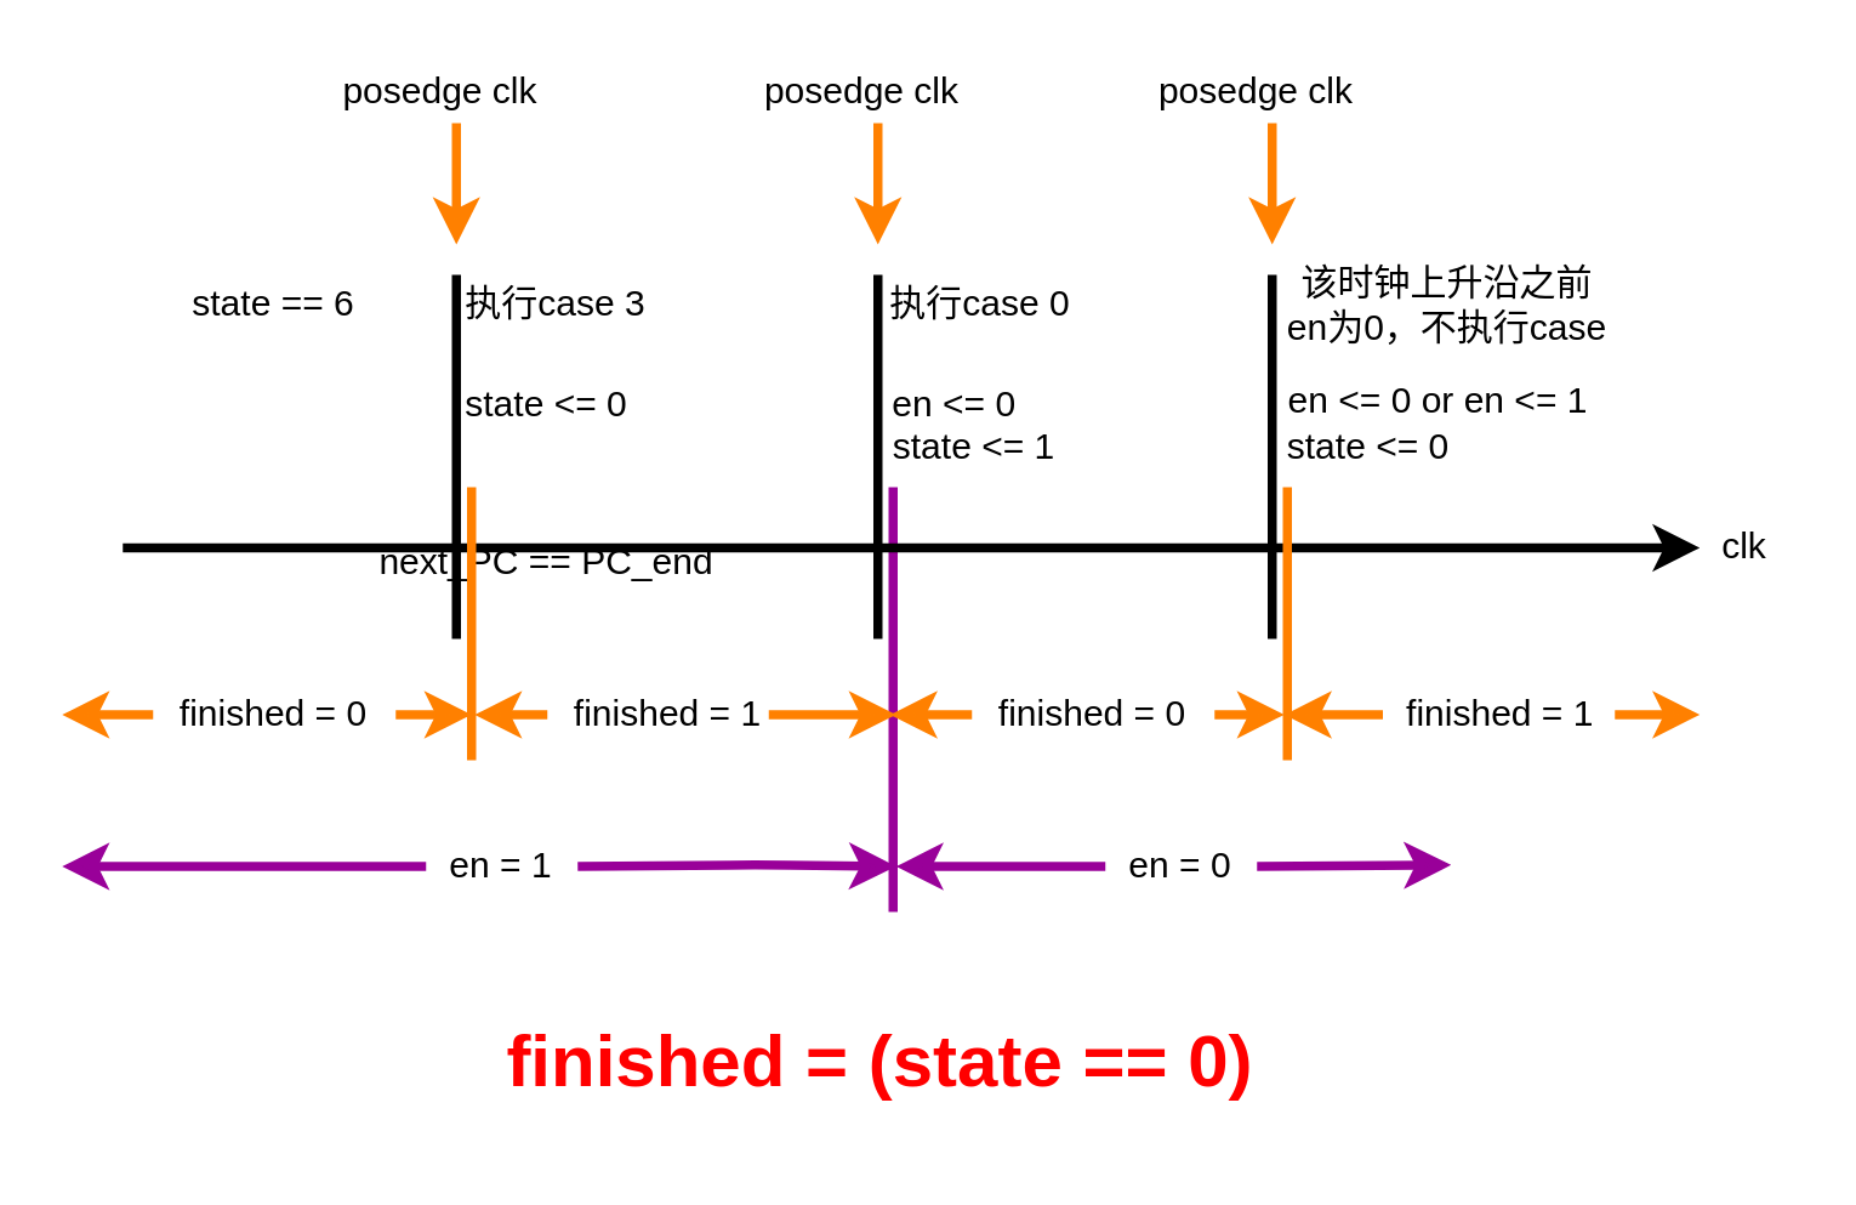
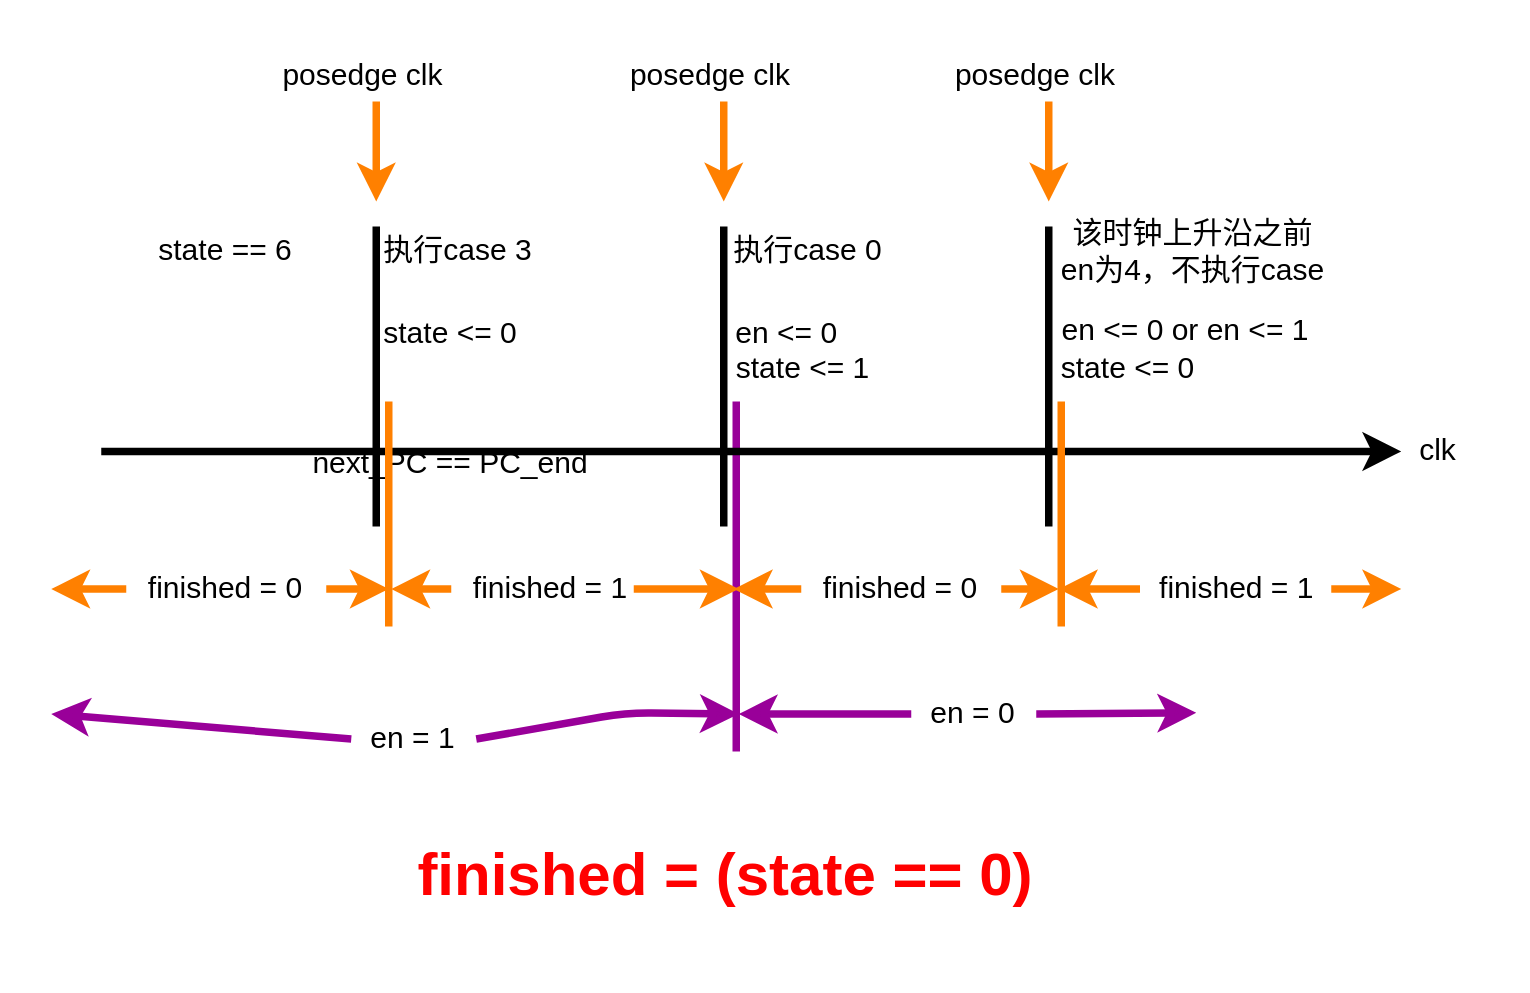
  <mxCell id="0" />
  <mxCell id="1" parent="0" />
  <mxCell id="2" value="" style="endArrow=none;html=1;strokeColor=#000000;strokeWidth=3;" parent="1" edge="1"><mxGeometry width="50" height="50" relative="1" as="geometry"><mxPoint x="150" y="210" as="sourcePoint" /><mxPoint x="150" y="90" as="targetPoint" /></mxGeometry></mxCell>
  <mxCell id="3" value="&lt;font color=&quot;#000000&quot;&gt;state == 6&lt;/font&gt;" style="text;html=1;strokeColor=none;fillColor=none;align=center;verticalAlign=middle;whiteSpace=wrap;rounded=0;" parent="1" vertex="1"><mxGeometry x="60" y="90" width="60" height="20" as="geometry" /></mxCell>
  <mxCell id="4" value="&lt;font color=&quot;#000000&quot;&gt;next_PC == PC_end&lt;/font&gt;" style="text;html=1;strokeColor=none;fillColor=none;align=center;verticalAlign=middle;whiteSpace=wrap;rounded=0;" parent="1" vertex="1"><mxGeometry x="120" y="175" width="120" height="20" as="geometry" /></mxCell>
  <mxCell id="5" value="&lt;font color=&quot;#000000&quot;&gt;posedge clk&lt;/font&gt;" style="text;html=1;strokeColor=none;fillColor=none;align=center;verticalAlign=middle;whiteSpace=wrap;rounded=0;" parent="1" vertex="1"><mxGeometry x="100" y="20" width="90" height="20" as="geometry" /></mxCell>
  <mxCell id="6" value="&lt;font color=&quot;#000000&quot;&gt;state &amp;lt;= 0&lt;/font&gt;" style="text;html=1;strokeColor=none;fillColor=none;align=center;verticalAlign=middle;whiteSpace=wrap;rounded=0;" parent="1" vertex="1"><mxGeometry x="150" y="123" width="60" height="20" as="geometry" /></mxCell>
  <mxCell id="7" value="" style="endArrow=classic;html=1;strokeWidth=3;strokeColor=#FF8000;" parent="1" edge="1"><mxGeometry width="50" height="50" relative="1" as="geometry"><mxPoint x="150" y="40" as="sourcePoint" /><mxPoint x="150" y="80" as="targetPoint" /></mxGeometry></mxCell>
  <mxCell id="8" value="" style="endArrow=none;html=1;strokeColor=#000000;strokeWidth=3;" parent="1" edge="1"><mxGeometry width="50" height="50" relative="1" as="geometry"><mxPoint x="289" y="210" as="sourcePoint" /><mxPoint x="289" y="90" as="targetPoint" /></mxGeometry></mxCell>
  <mxCell id="9" value="&lt;font color=&quot;#000000&quot;&gt;posedge clk&lt;/font&gt;" style="text;html=1;strokeColor=none;fillColor=none;align=center;verticalAlign=middle;whiteSpace=wrap;rounded=0;" parent="1" vertex="1"><mxGeometry x="239" y="20" width="90" height="20" as="geometry" /></mxCell>
  <mxCell id="10" value="" style="endArrow=classic;html=1;strokeWidth=3;strokeColor=#FF8000;" parent="1" edge="1"><mxGeometry width="50" height="50" relative="1" as="geometry"><mxPoint x="289" y="40" as="sourcePoint" /><mxPoint x="289" y="80" as="targetPoint" /></mxGeometry></mxCell>
  <mxCell id="11" value="" style="endArrow=none;html=1;strokeColor=#000000;strokeWidth=3;" parent="1" edge="1"><mxGeometry width="50" height="50" relative="1" as="geometry"><mxPoint x="419" y="210" as="sourcePoint" /><mxPoint x="419" y="90" as="targetPoint" /></mxGeometry></mxCell>
  <mxCell id="12" value="&lt;font color=&quot;#000000&quot;&gt;posedge clk&lt;/font&gt;" style="text;html=1;strokeColor=none;fillColor=none;align=center;verticalAlign=middle;whiteSpace=wrap;rounded=0;" parent="1" vertex="1"><mxGeometry x="369" y="20" width="90" height="20" as="geometry" /></mxCell>
  <mxCell id="13" value="" style="endArrow=classic;html=1;strokeWidth=3;strokeColor=#FF8000;" parent="1" edge="1"><mxGeometry width="50" height="50" relative="1" as="geometry"><mxPoint x="419" y="40" as="sourcePoint" /><mxPoint x="419" y="80" as="targetPoint" /></mxGeometry></mxCell>
  <mxCell id="14" value="&lt;font color=&quot;#000000&quot;&gt;state &amp;lt;= 0&lt;/font&gt;" style="text;html=1;strokeColor=none;fillColor=none;align=center;verticalAlign=middle;whiteSpace=wrap;rounded=0;" parent="1" vertex="1"><mxGeometry x="421" y="137" width="60" height="20" as="geometry" /></mxCell>
  <mxCell id="15" value="&lt;font color=&quot;#000000&quot;&gt;en &amp;lt;= 0&lt;/font&gt;" style="text;html=1;strokeColor=none;fillColor=none;align=center;verticalAlign=middle;whiteSpace=wrap;rounded=0;" parent="1" vertex="1"><mxGeometry x="284" y="123" width="61" height="20" as="geometry" /></mxCell>
- <mxCell id="16" value="&lt;font style=&quot;font-size: 12px&quot; color=&quot;#000000&quot;&gt;en = 1&lt;/font&gt;" style="text;html=1;strokeColor=none;fillColor=none;align=center;verticalAlign=middle;whiteSpace=wrap;rounded=0;" parent="1" vertex="1"><mxGeometry x="140" y="270" width="50" height="30" as="geometry" /></mxCell>
+ <mxCell id="16" value="&lt;font style=&quot;font-size: 12px&quot; color=&quot;#000000&quot;&gt;en = 1&lt;/font&gt;" style="text;html=1;strokeColor=none;fillColor=none;align=center;verticalAlign=middle;whiteSpace=wrap;rounded=0;" parent="1" vertex="1"><mxGeometry x="140" y="280" width="50" height="30" as="geometry" /></mxCell>
  <mxCell id="17" value="&lt;font color=&quot;#000000&quot;&gt;state &amp;lt;= 1&lt;/font&gt;" style="text;html=1;strokeColor=none;fillColor=none;align=center;verticalAlign=middle;whiteSpace=wrap;rounded=0;" parent="1" vertex="1"><mxGeometry x="293" y="137" width="56" height="20" as="geometry" /></mxCell>
  <mxCell id="18" value="" style="endArrow=classic;html=1;strokeWidth=3;exitX=0;exitY=0.5;exitDx=0;exitDy=0;strokeColor=#990099;" parent="1" source="16" edge="1"><mxGeometry width="50" height="50" relative="1" as="geometry"><mxPoint x="130" y="285" as="sourcePoint" /><mxPoint x="20" y="285" as="targetPoint" /></mxGeometry></mxCell>
  <mxCell id="19" value="" style="endArrow=classic;html=1;strokeWidth=3;exitX=1;exitY=0.5;exitDx=0;exitDy=0;strokeColor=#990099;" parent="1" source="16" edge="1"><mxGeometry width="50" height="50" relative="1" as="geometry"><mxPoint x="195" y="285" as="sourcePoint" /><mxPoint x="295" y="285" as="targetPoint" /><Array as="points"><mxPoint x="250" y="284.5" /></Array></mxGeometry></mxCell>
  <mxCell id="20" value="&lt;font color=&quot;#000000&quot;&gt;en &amp;lt;= 0 or en &amp;lt;= 1&lt;/font&gt;" style="text;html=1;strokeColor=none;fillColor=none;align=center;verticalAlign=middle;whiteSpace=wrap;rounded=0;" parent="1" vertex="1"><mxGeometry x="420" y="122" width="108" height="20" as="geometry" /></mxCell>
  <mxCell id="21" value="&lt;font style=&quot;font-size: 12px&quot; color=&quot;#000000&quot;&gt;en = 0&lt;/font&gt;" style="text;html=1;strokeColor=none;fillColor=none;align=center;verticalAlign=middle;whiteSpace=wrap;rounded=0;" parent="1" vertex="1"><mxGeometry x="364" y="270" width="50" height="30" as="geometry" /></mxCell>
  <mxCell id="22" value="" style="endArrow=classic;html=1;strokeWidth=3;exitX=0;exitY=0.5;exitDx=0;exitDy=0;strokeColor=#990099;" parent="1" source="21" edge="1"><mxGeometry width="50" height="50" relative="1" as="geometry"><mxPoint x="357" y="284.5" as="sourcePoint" /><mxPoint x="295" y="285" as="targetPoint" /></mxGeometry></mxCell>
  <mxCell id="23" value="" style="endArrow=classic;html=1;strokeWidth=3;exitX=1;exitY=0.5;exitDx=0;exitDy=0;strokeColor=#990099;" parent="1" source="21" edge="1"><mxGeometry width="50" height="50" relative="1" as="geometry"><mxPoint x="440" y="285" as="sourcePoint" /><mxPoint x="478" y="284.5" as="targetPoint" /></mxGeometry></mxCell>
  <mxCell id="24" value="" style="endArrow=none;html=1;strokeWidth=3;strokeColor=#990099;" parent="1" edge="1"><mxGeometry width="50" height="50" relative="1" as="geometry"><mxPoint x="294" y="300" as="sourcePoint" /><mxPoint x="294" y="160" as="targetPoint" /></mxGeometry></mxCell>
  <mxCell id="25" value="&lt;font color=&quot;#000000&quot;&gt;执行case 0&lt;/font&gt;" style="text;html=1;strokeColor=none;fillColor=none;align=center;verticalAlign=middle;whiteSpace=wrap;rounded=0;" parent="1" vertex="1"><mxGeometry x="290" y="90" width="66" height="20" as="geometry" /></mxCell>
- <mxCell id="26" value="&lt;font color=&quot;#000000&quot;&gt;该时钟上升沿之前en为0，不执行case&lt;/font&gt;" style="text;html=1;strokeColor=none;fillColor=none;align=center;verticalAlign=middle;whiteSpace=wrap;rounded=0;" parent="1" vertex="1"><mxGeometry x="422" y="90" width="110" height="20" as="geometry" /></mxCell>
+ <mxCell id="26" value="&lt;font color=&quot;#000000&quot;&gt;该时钟上升沿之前en为4，不执行case&lt;/font&gt;" style="text;html=1;strokeColor=none;fillColor=none;align=center;verticalAlign=middle;whiteSpace=wrap;rounded=0;" parent="1" vertex="1"><mxGeometry x="422" y="90" width="110" height="20" as="geometry" /></mxCell>
  <mxCell id="27" value="" style="endArrow=classic;html=1;strokeWidth=3;strokeColor=#000000;" parent="1" target="28" edge="1"><mxGeometry width="50" height="50" relative="1" as="geometry"><mxPoint x="40" y="180" as="sourcePoint" /><mxPoint x="570" y="180" as="targetPoint" /></mxGeometry></mxCell>
  <mxCell id="28" value="&lt;font color=&quot;#000000&quot;&gt;clk&lt;/font&gt;" style="text;html=1;strokeColor=none;fillColor=none;align=center;verticalAlign=middle;whiteSpace=wrap;rounded=0;" parent="1" vertex="1"><mxGeometry x="560" y="170" width="30" height="20" as="geometry" /></mxCell>
  <mxCell id="29" value="&lt;font color=&quot;#000000&quot;&gt;执行case 3&lt;/font&gt;" style="text;html=1;strokeColor=none;fillColor=none;align=center;verticalAlign=middle;whiteSpace=wrap;rounded=0;" parent="1" vertex="1"><mxGeometry x="150" y="90" width="66" height="20" as="geometry" /></mxCell>
  <mxCell id="30" value="&lt;font style=&quot;font-size: 12px&quot; color=&quot;#000000&quot;&gt;finished = 0&lt;/font&gt;" style="text;html=1;strokeColor=none;fillColor=none;align=center;verticalAlign=middle;whiteSpace=wrap;rounded=0;" parent="1" vertex="1"><mxGeometry x="50" y="218.75" width="80" height="32.5" as="geometry" /></mxCell>
  <mxCell id="31" value="" style="endArrow=classic;html=1;strokeColor=#FF8000;strokeWidth=3;exitX=0;exitY=0.5;exitDx=0;exitDy=0;" parent="1" source="30" edge="1"><mxGeometry width="50" height="50" relative="1" as="geometry"><mxPoint x="50" y="236.5" as="sourcePoint" /><mxPoint x="20" y="235" as="targetPoint" /></mxGeometry></mxCell>
  <mxCell id="32" value="" style="endArrow=classic;html=1;strokeColor=#FF8000;strokeWidth=3;exitX=1;exitY=0.5;exitDx=0;exitDy=0;" parent="1" source="30" edge="1"><mxGeometry width="50" height="50" relative="1" as="geometry"><mxPoint x="115" y="235" as="sourcePoint" /><mxPoint x="155" y="235" as="targetPoint" /><Array as="points" /></mxGeometry></mxCell>
  <mxCell id="33" value="&lt;font style=&quot;font-size: 12px&quot; color=&quot;#000000&quot;&gt;finished = 0&lt;/font&gt;" style="text;html=1;strokeColor=none;fillColor=none;align=center;verticalAlign=middle;whiteSpace=wrap;rounded=0;" parent="1" vertex="1"><mxGeometry x="320" y="220" width="80" height="30" as="geometry" /></mxCell>
  <mxCell id="34" value="" style="endArrow=classic;html=1;strokeColor=#FF8000;strokeWidth=3;exitX=0;exitY=0.5;exitDx=0;exitDy=0;" parent="1" source="33" edge="1"><mxGeometry width="50" height="50" relative="1" as="geometry"><mxPoint x="313" y="235" as="sourcePoint" /><mxPoint x="293" y="235" as="targetPoint" /></mxGeometry></mxCell>
  <mxCell id="35" value="" style="endArrow=classic;html=1;strokeColor=#FF8000;strokeWidth=3;exitX=1;exitY=0.5;exitDx=0;exitDy=0;" parent="1" source="33" edge="1"><mxGeometry width="50" height="50" relative="1" as="geometry"><mxPoint x="396" y="235" as="sourcePoint" /><mxPoint x="423" y="235" as="targetPoint" /><Array as="points" /></mxGeometry></mxCell>
  <mxCell id="36" value="" style="endArrow=none;html=1;strokeColor=#FF8000;strokeWidth=3;" parent="1" edge="1"><mxGeometry width="50" height="50" relative="1" as="geometry"><mxPoint x="155" y="250" as="sourcePoint" /><mxPoint x="155" y="160" as="targetPoint" /></mxGeometry></mxCell>
  <mxCell id="37" value="&lt;font style=&quot;font-size: 12px&quot; color=&quot;#000000&quot;&gt;finished = 1&lt;/font&gt;" style="text;html=1;strokeColor=none;fillColor=none;align=center;verticalAlign=middle;whiteSpace=wrap;rounded=0;" parent="1" vertex="1"><mxGeometry x="180" y="220" width="80" height="30" as="geometry" /></mxCell>
  <mxCell id="38" value="" style="endArrow=classic;html=1;strokeColor=#FF8000;strokeWidth=3;exitX=0;exitY=0.5;exitDx=0;exitDy=0;" parent="1" source="37" edge="1"><mxGeometry width="50" height="50" relative="1" as="geometry"><mxPoint x="186" y="235" as="sourcePoint" /><mxPoint x="156" y="235" as="targetPoint" /></mxGeometry></mxCell>
  <mxCell id="39" value="" style="endArrow=classic;html=1;strokeColor=#FF8000;strokeWidth=3;exitX=1;exitY=0.5;exitDx=0;exitDy=0;" parent="1" edge="1"><mxGeometry width="50" height="50" relative="1" as="geometry"><mxPoint x="253" y="235" as="sourcePoint" /><mxPoint x="295" y="235" as="targetPoint" /><Array as="points" /></mxGeometry></mxCell>
  <mxCell id="40" value="" style="endArrow=none;html=1;strokeColor=#FF8000;strokeWidth=3;" parent="1" edge="1"><mxGeometry width="50" height="50" relative="1" as="geometry"><mxPoint x="424" y="250" as="sourcePoint" /><mxPoint x="424" y="160" as="targetPoint" /></mxGeometry></mxCell>
  <mxCell id="41" value="&lt;font style=&quot;font-size: 12px&quot; color=&quot;#000000&quot;&gt;finished = 1&lt;/font&gt;" style="text;html=1;strokeColor=none;fillColor=none;align=center;verticalAlign=middle;whiteSpace=wrap;rounded=0;" parent="1" vertex="1"><mxGeometry x="455.5" y="219.38" width="76.5" height="31.25" as="geometry" /></mxCell>
  <mxCell id="42" value="" style="endArrow=classic;html=1;strokeColor=#FF8000;strokeWidth=3;exitX=0;exitY=0.5;exitDx=0;exitDy=0;" parent="1" source="41" edge="1"><mxGeometry width="50" height="50" relative="1" as="geometry"><mxPoint x="443" y="235" as="sourcePoint" /><mxPoint x="423" y="235" as="targetPoint" /></mxGeometry></mxCell>
  <mxCell id="43" value="" style="endArrow=classic;html=1;strokeColor=#FF8000;strokeWidth=3;exitX=1;exitY=0.5;exitDx=0;exitDy=0;" parent="1" source="41" edge="1"><mxGeometry width="50" height="50" relative="1" as="geometry"><mxPoint x="526" y="235" as="sourcePoint" /><mxPoint x="560" y="235" as="targetPoint" /><Array as="points" /></mxGeometry></mxCell>
  <mxCell id="44" value="&lt;h1&gt;&lt;font style=&quot;font-size: 24px&quot; color=&quot;#ff0000&quot;&gt;finished = (state == 0)&lt;/font&gt;&lt;/h1&gt;" style="text;html=1;strokeColor=none;fillColor=none;align=center;verticalAlign=middle;whiteSpace=wrap;rounded=0;" parent="1" vertex="1"><mxGeometry x="155.5" y="325" width="268" height="50" as="geometry" /></mxCell>
